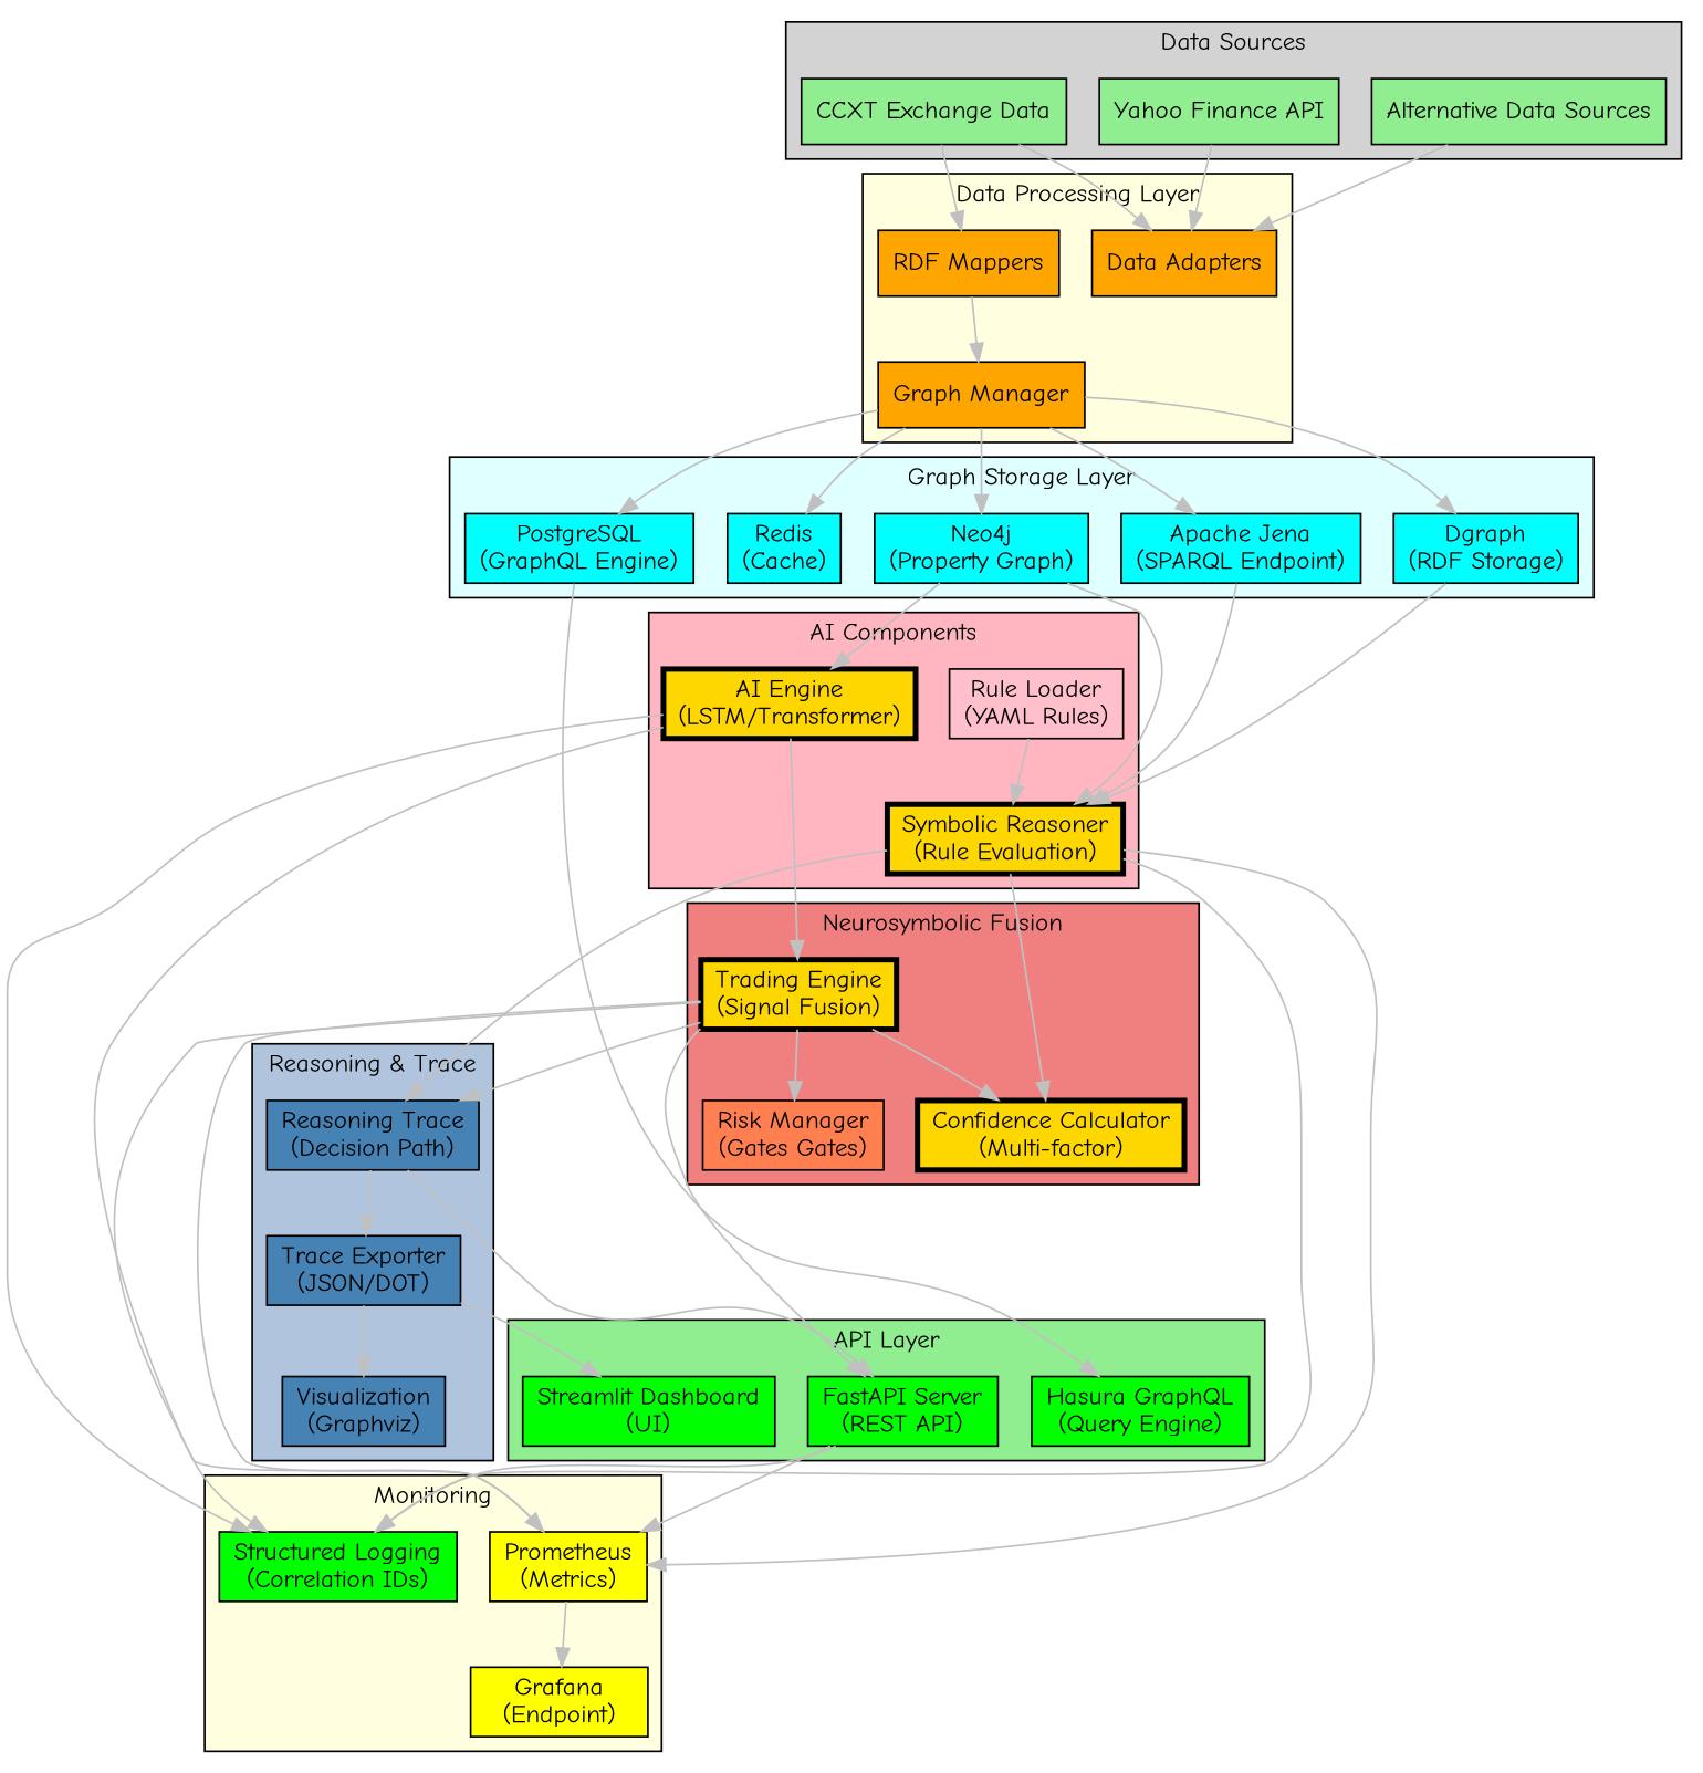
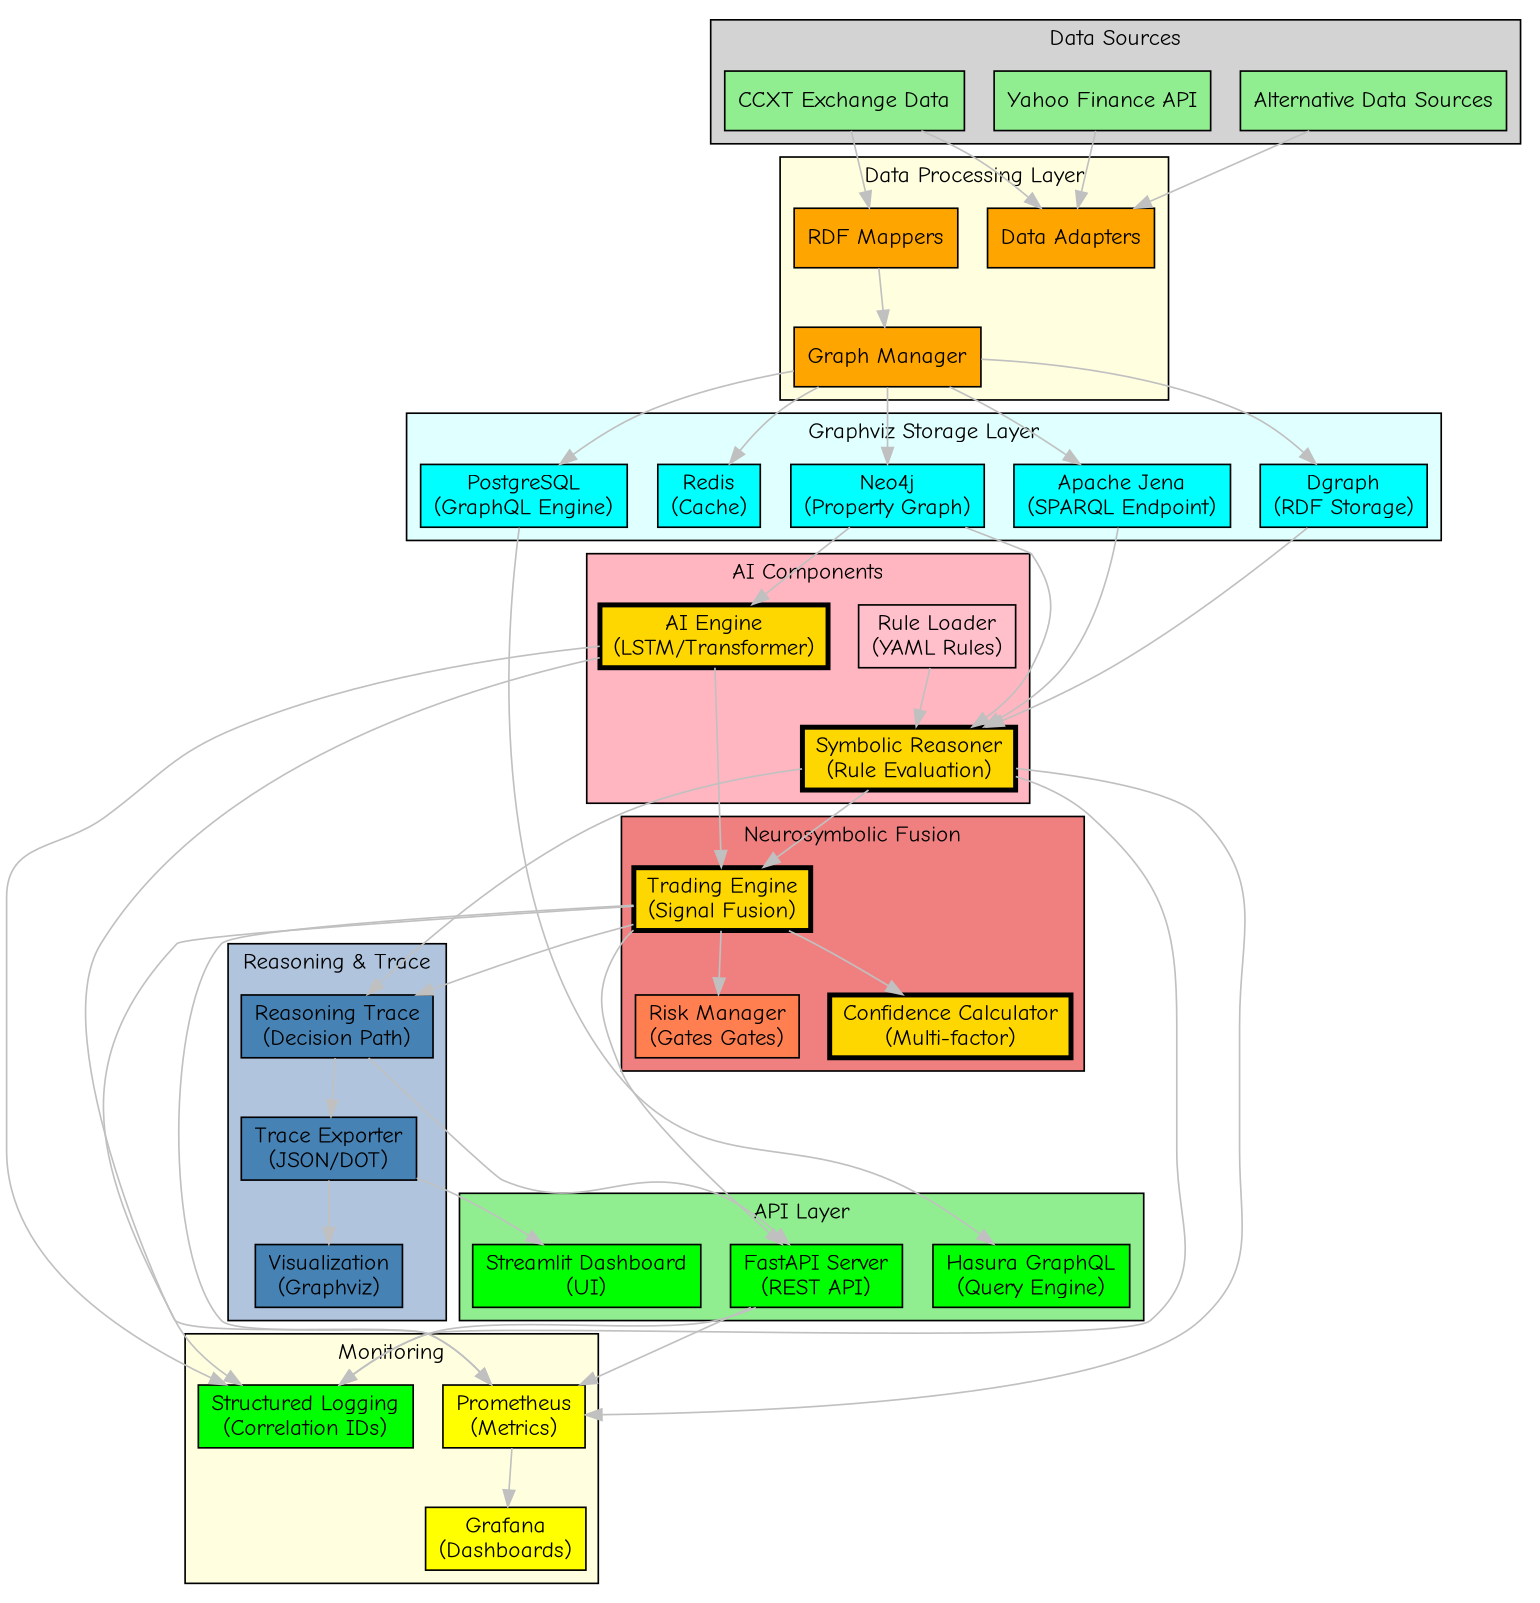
  digraph {
    fontname="Comic Neue"
    rankdir=TB
    node [fillcolor=cyan fontname="Comic Neue" shape=box style=filled]
    edge [color=gray fontname="Comic Neue"]
    n1 [fillcolor=lightgreen label="Yahoo Finance API"]
    n2 [fillcolor=lightgreen label="CCXT Exchange Data"]
    n3 [fillcolor=lightgreen label="Alternative Data Sources"]
    n4 [fillcolor=orange label="Data Adapters"]
    n5 [fillcolor=orange label="RDF Mappers"]
    n6 [fillcolor=orange label="Graph Manager"]
    n7 [label="Dgraph\n(RDF Storage)"]
    n8 [label="Neo4j\n(Property Graph)"]
    n9 [label="Apache Jena\n(SPARQL Endpoint)"]
    n10 [label="Redis\n(Cache)"]
    n11 [label="PostgreSQL\n(GraphQL Engine)"]
    n12 [fillcolor=gold label="AI Engine\n(LSTM/Transformer)" penwidth=3]
    n13 [fillcolor=gold label="Symbolic Reasoner\n(Rule Evaluation)" penwidth=3]
    n14 [fillcolor=pink label="Rule Loader\n(YAML Rules)"]
    n15 [fillcolor=gold label="Trading Engine\n(Signal Fusion)" penwidth=3]
    n16 [fillcolor=gold label="Confidence Calculator\n(Multi-factor)" penwidth=3]
    n17 [fillcolor=coral label="Risk Manager\n(Gates Gates)"]
    n18 [fillcolor=steelblue label="Reasoning Trace\n(Decision Path)"]
    n19 [fillcolor=steelblue label="Trace Exporter\n(JSON/DOT)"]
    n20 [fillcolor=steelblue label="Visualization\n(Graphviz)"]
    n21 [fillcolor=green label="FastAPI Server\n(REST API)"]
    n22 [fillcolor=green label="Streamlit Dashboard\n(UI)"]
    n23 [fillcolor=green label="Hasura GraphQL\n(Query Engine)"]
    n24 [fillcolor=yellow label="Prometheus\n(Metrics)"]
-   n25 [fillcolor=yellow label="Grafana\n(Endpoint)"]
+   n25 [fillcolor=yellow label="Grafana\n(Dashboards)"]
    n26 [fillcolor=green label="Structured Logging\n(Correlation IDs)"]
    subgraph cluster_1 {
      fillcolor=lightgray
      label="Data Sources"
      style=filled
      n1
      n2
      n3
    }
    subgraph cluster_2 {
      fillcolor=lightyellow
      label="Data Processing Layer"
      style=filled
      n4
      n5
      n6
    }
    subgraph cluster_3 {
      fillcolor=lightcyan
-     label="Graph Storage Layer"
+     label="Graphviz Storage Layer"
      style=filled
      n7
      n8
      n9
      n10
      n11
    }
    subgraph cluster_4 {
      fillcolor=lightpink
      label="AI Components"
      style=filled
      n12
      n13
      n14
    }
    subgraph cluster_5 {
      fillcolor=lightcoral
      label="Neurosymbolic Fusion"
      style=filled
      n15
      n16
      n17
    }
    subgraph cluster_6 {
      fillcolor=lightsteelblue
      label="Reasoning & Trace"
      style=filled
      n18
      n19
      n20
    }
    subgraph cluster_7 {
      fillcolor=lightgreen
      label="API Layer"
      style=filled
      n21
      n22
      n23
    }
    subgraph cluster_8 {
      fillcolor=lightyellow
      label=Monitoring
      style=filled
      n24
      n25
      n26
    }
    n1 -> n4
    n2 -> n4
    n2 -> n5
    n3 -> n4
    n5 -> n6
    n6 -> n7
    n6 -> n8
    n6 -> n9
    n6 -> n10
    n6 -> n11
    n7 -> n13
    n8 -> n12
    n8 -> n13
    n9 -> n13
    n11 -> n23
    n12 -> n15
    n12 -> n24
    n12 -> n26
-   n13 -> n16
+   n13 -> n15
    n13 -> n18
    n13 -> n24
    n13 -> n26
    n14 -> n13
    n15 -> n16
    n15 -> n17
    n15 -> n18
    n15 -> n21
    n15 -> n24
    n15 -> n26
    n18 -> n19
    n18 -> n21
    n19 -> n20
    n19 -> n22
    n21 -> n24
    n21 -> n26
    n24 -> n25
  }
